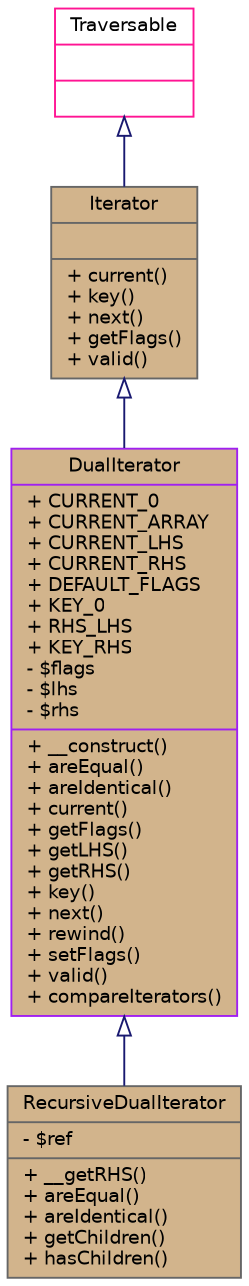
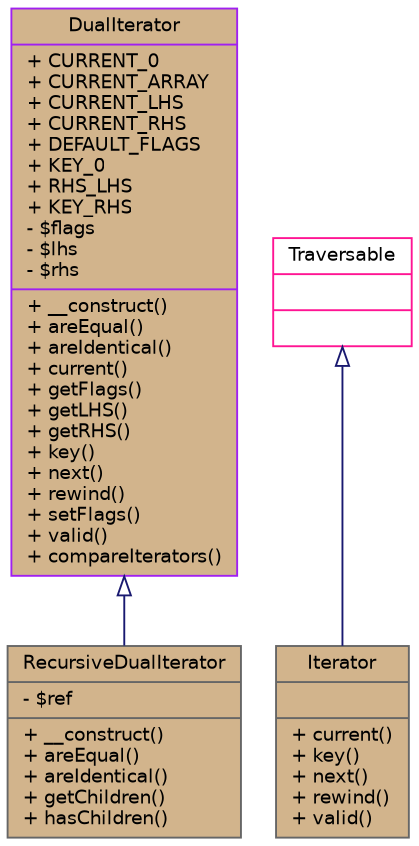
  digraph {
    node [color=gray40 fillcolor=tan fontname=Helvetica fontsize=10 shape=record style=filled]
    edge [arrowtail=onormal color=midnightblue dir=back fontname=Helvetica fontsize=10 labelfontname=Helvetica labelfontsize=10 style=solid]
    n1 [color=purple fontcolor=black height=0.2 label="{DualIterator\n|+ CURRENT_0\l+ CURRENT_ARRAY\l+ CURRENT_LHS\l+ CURRENT_RHS\l+ DEFAULT_FLAGS\l+ KEY_0\l+ RHS_LHS\l+ KEY_RHS\l- $flags\l- $lhs\l- $rhs\l|+ __construct()\l+ areEqual()\l+ areIdentical()\l+ current()\l+ getFlags()\l+ getLHS()\l+ getRHS()\l+ key()\l+ next()\l+ rewind()\l+ setFlags()\l+ valid()\l+ compareIterators()\l}" width=0.4]
-   n2 [height=0.2 label="{RecursiveDualIterator\n|- $ref\l|+ __getRHS()\l+ areEqual()\l+ areIdentical()\l+ getChildren()\l+ hasChildren()\l}" width=0.4]
-   n3 [height=0.2 label="{Iterator\n||+ current()\l+ key()\l+ next()\l+ getFlags()\l+ valid()\l}" width=0.4]
+   n2 [height=0.2 label="{RecursiveDualIterator\n|- $ref\l|+ __construct()\l+ areEqual()\l+ areIdentical()\l+ getChildren()\l+ hasChildren()\l}" width=0.4]
+   n3 [height=0.2 label="{Iterator\n||+ current()\l+ key()\l+ next()\l+ rewind()\l+ valid()\l}" width=0.4]
    n4 [color=deeppink fillcolor=white height=0.2 label="{Traversable\n||}" width=0.4]
    n1 -> n2
-   n3 -> n1
    n4 -> n3
  }
